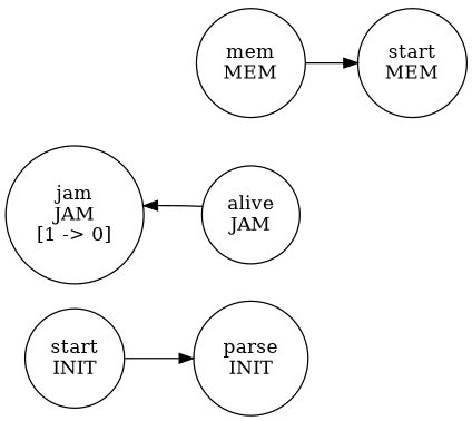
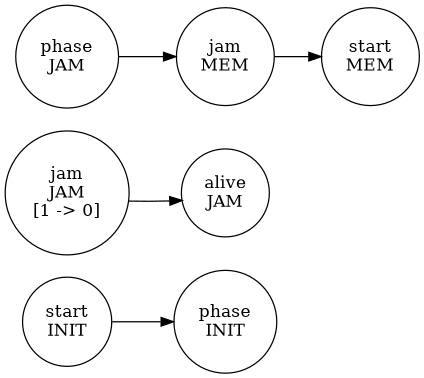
  digraph {
    rankdir=LR
    node [shape=circle]
    n1 [label="start\nINIT"]
-   n2 [label="parse\nINIT"]
+   n2 [label="phase\nINIT"]
    n3 [label="jam\nJAM\n[1 -> 0]"]
    n4 [label="alive\nJAM"]
-   n6 [label="mem\nMEM"]
+   n5 [label="phase\nJAM"]
+   n6 [label="jam\nMEM"]
    n7 [label="start\nMEM"]
    n1 -> n2
-   n4 -> n3
+   n3 -> n4
+   n5 -> n6
    n6 -> n7
  }
